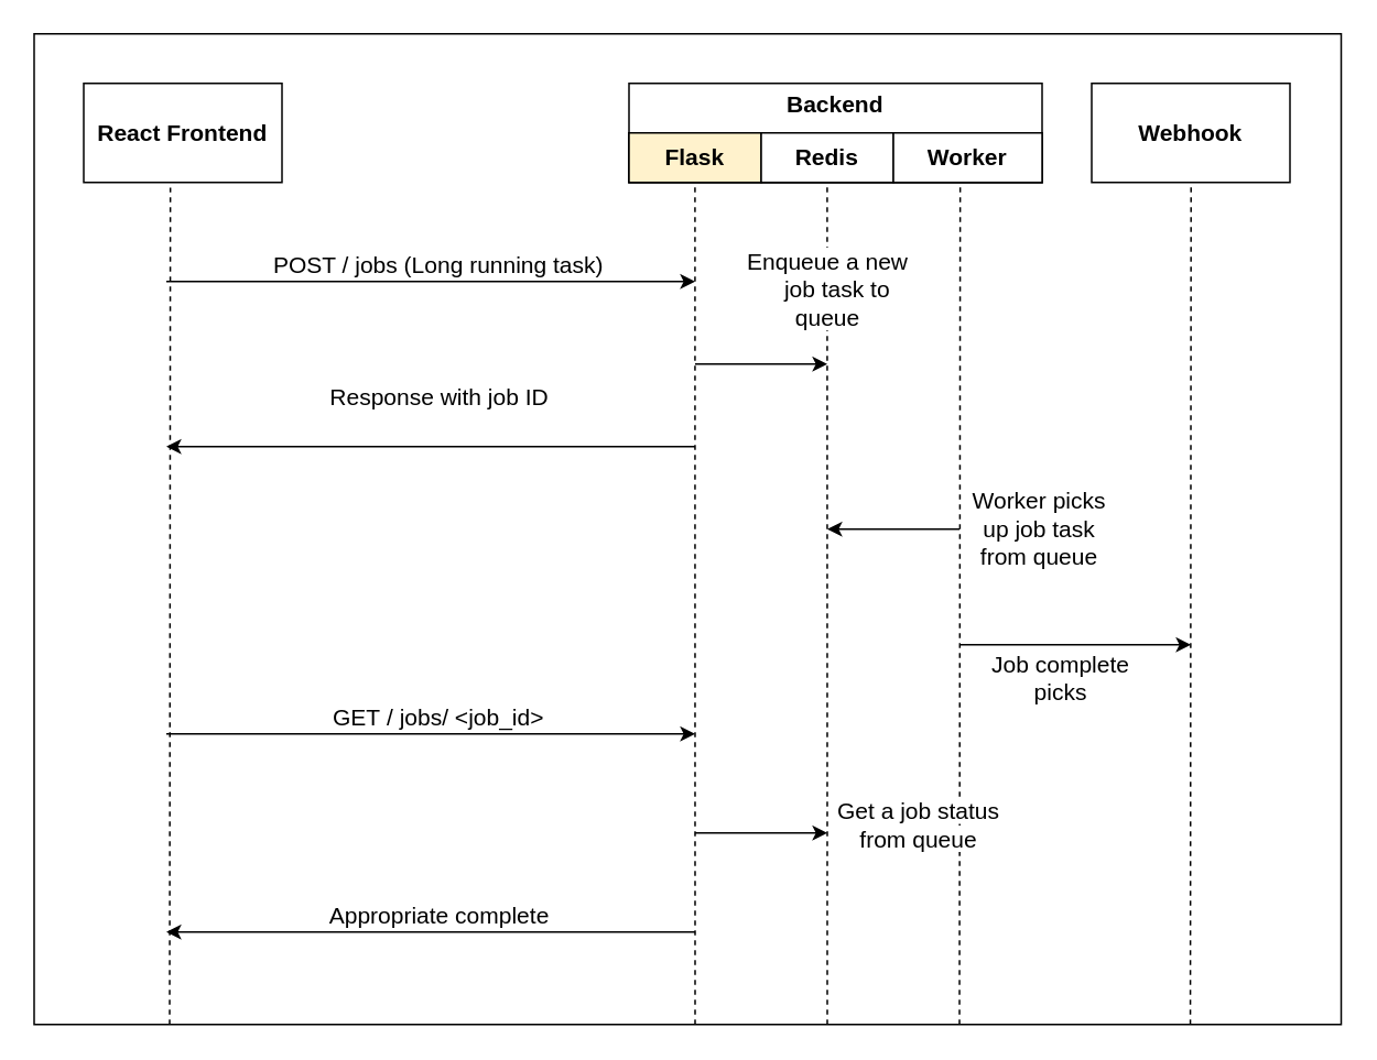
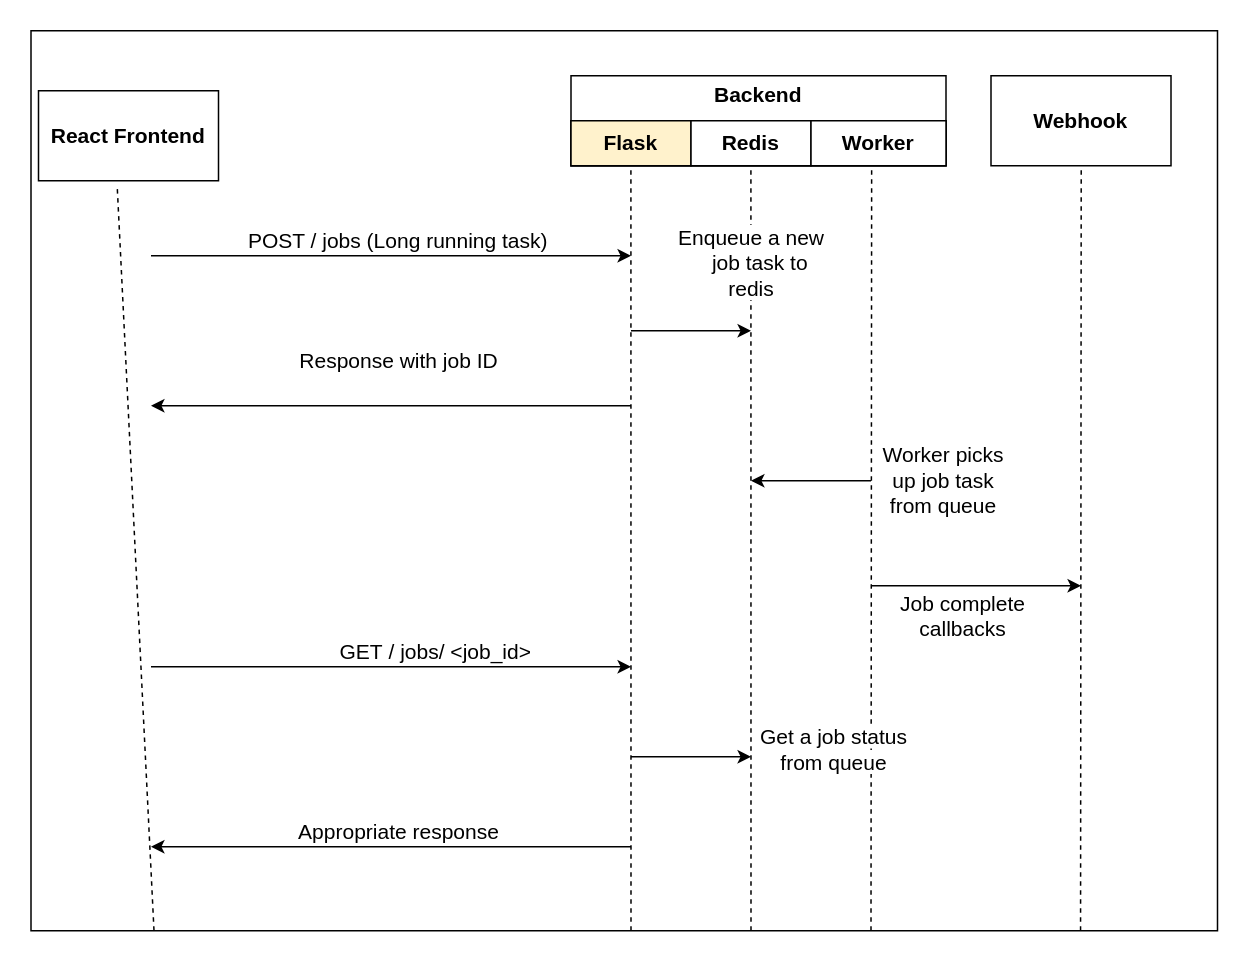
  <mxCell id="0" />
  <mxCell id="1" parent="0" />
  <mxCell id="2" value="" style="rounded=0;whiteSpace=wrap;html=1;fontSize=14;" vertex="1" parent="1"><mxGeometry x="20" y="20" width="791" height="600" as="geometry" /></mxCell>
- <mxCell id="3" value="&lt;font style=&quot;font-size: 14px&quot;&gt;React Frontend&lt;/font&gt;" style="rounded=0;whiteSpace=wrap;html=1;fontStyle=1" parent="1" vertex="1"><mxGeometry x="50" y="50" width="120" height="60" as="geometry" /></mxCell>
+ <mxCell id="3" value="&lt;font style=&quot;font-size: 14px&quot;&gt;React Frontend&lt;/font&gt;" style="rounded=0;whiteSpace=wrap;html=1;fontStyle=1" parent="1" vertex="1"><mxGeometry x="25" y="60" width="120" height="60" as="geometry" /></mxCell>
  <mxCell id="4" value="&lt;font style=&quot;font-size: 14px&quot;&gt;&lt;b&gt;Backend&lt;br&gt;&lt;/b&gt;&lt;br&gt;&lt;br&gt;&lt;/font&gt;" style="rounded=0;whiteSpace=wrap;html=1;align=center;" parent="1" vertex="1"><mxGeometry x="380" y="50" width="250" height="60" as="geometry" /></mxCell>
  <mxCell id="5" value="" style="rounded=0;whiteSpace=wrap;html=1;" parent="1" vertex="1"><mxGeometry x="380" y="80" width="250" height="30" as="geometry" /></mxCell>
  <mxCell id="6" value="&lt;font style=&quot;font-size: 14px&quot;&gt;Flask&lt;/font&gt;" style="rounded=0;whiteSpace=wrap;html=1;fontStyle=1;fillColor=#fff2cc;" parent="1" vertex="1"><mxGeometry x="380" y="80" width="80" height="30" as="geometry" /></mxCell>
  <mxCell id="7" value="&lt;font style=&quot;font-size: 14px&quot;&gt;Redis&lt;/font&gt;" style="rounded=0;whiteSpace=wrap;html=1;fontStyle=1" parent="1" vertex="1"><mxGeometry x="460" y="80" width="80" height="30" as="geometry" /></mxCell>
  <mxCell id="8" value="" style="endArrow=none;dashed=1;html=1;entryX=0.437;entryY=1.053;entryDx=0;entryDy=0;entryPerimeter=0;" parent="1" target="3" edge="1"><mxGeometry width="50" height="50" relative="1" as="geometry"><mxPoint x="102" y="620" as="sourcePoint" /><mxPoint x="370" y="160" as="targetPoint" /></mxGeometry></mxCell>
  <mxCell id="9" value="" style="endArrow=none;dashed=1;html=1;entryX=0.437;entryY=1.053;entryDx=0;entryDy=0;entryPerimeter=0;" parent="1" edge="1"><mxGeometry width="50" height="50" relative="1" as="geometry"><mxPoint x="420" y="620" as="sourcePoint" /><mxPoint x="419.94" y="110" as="targetPoint" /></mxGeometry></mxCell>
  <mxCell id="10" value="" style="endArrow=none;dashed=1;html=1;entryX=0.437;entryY=1.053;entryDx=0;entryDy=0;entryPerimeter=0;" parent="1" edge="1"><mxGeometry width="50" height="50" relative="1" as="geometry"><mxPoint x="500" y="620" as="sourcePoint" /><mxPoint x="499.94" y="110" as="targetPoint" /></mxGeometry></mxCell>
  <mxCell id="11" value="" style="endArrow=none;dashed=1;html=1;entryX=0.437;entryY=1.053;entryDx=0;entryDy=0;entryPerimeter=0;" parent="1" edge="1"><mxGeometry width="50" height="50" relative="1" as="geometry"><mxPoint x="580" y="620" as="sourcePoint" /><mxPoint x="580.44" y="110" as="targetPoint" /></mxGeometry></mxCell>
  <mxCell id="12" value="&lt;font style=&quot;font-size: 14px&quot;&gt;Worker&lt;/font&gt;" style="rounded=0;whiteSpace=wrap;html=1;fontStyle=1" parent="1" vertex="1"><mxGeometry x="540" y="80" width="90" height="30" as="geometry" /></mxCell>
  <mxCell id="13" value="" style="endArrow=classic;html=1;" parent="1" edge="1"><mxGeometry width="50" height="50" relative="1" as="geometry"><mxPoint x="100" y="170" as="sourcePoint" /><mxPoint x="420" y="170" as="targetPoint" /></mxGeometry></mxCell>
  <mxCell id="14" value="&lt;font style=&quot;font-size: 14px&quot;&gt;POST / jobs (Long running task)&lt;/font&gt;" style="text;html=1;strokeColor=none;fillColor=none;align=center;verticalAlign=middle;whiteSpace=wrap;rounded=0;" parent="1" vertex="1"><mxGeometry x="140" y="150" width="250" height="20" as="geometry" /></mxCell>
  <mxCell id="15" value="" style="endArrow=classic;html=1;" parent="1" edge="1"><mxGeometry width="50" height="50" relative="1" as="geometry"><mxPoint x="420" y="220" as="sourcePoint" /><mxPoint x="500" y="220" as="targetPoint" /></mxGeometry></mxCell>
- <mxCell id="16" value="&lt;font style=&quot;font-size: 14px ; background-color: rgb(255 , 255 , 255)&quot;&gt;Enqueue a new &lt;br&gt;&amp;nbsp; &amp;nbsp;job task to &lt;br&gt;queue&lt;/font&gt;" style="text;html=1;align=center;verticalAlign=middle;resizable=0;points=[];autosize=1;" parent="1" vertex="1"><mxGeometry x="445" y="150" width="110" height="50" as="geometry" /></mxCell>
+ <mxCell id="16" value="&lt;font style=&quot;font-size: 14px ; background-color: rgb(255 , 255 , 255)&quot;&gt;Enqueue a new &lt;br&gt;&amp;nbsp; &amp;nbsp;job task to &lt;br&gt;redis&lt;/font&gt;" style="text;html=1;align=center;verticalAlign=middle;resizable=0;points=[];autosize=1;" parent="1" vertex="1"><mxGeometry x="445" y="150" width="110" height="50" as="geometry" /></mxCell>
  <mxCell id="17" value="" style="endArrow=classic;html=1;" parent="1" edge="1"><mxGeometry width="50" height="50" relative="1" as="geometry"><mxPoint x="420" y="270" as="sourcePoint" /><mxPoint x="100" y="270" as="targetPoint" /></mxGeometry></mxCell>
  <mxCell id="18" value="&lt;font style=&quot;font-size: 14px&quot;&gt;Response with job ID&lt;/font&gt;" style="text;html=1;align=center;verticalAlign=middle;resizable=0;points=[];autosize=1;" parent="1" vertex="1"><mxGeometry x="190" y="230" width="150" height="20" as="geometry" /></mxCell>
  <mxCell id="19" value="" style="endArrow=classic;html=1;" parent="1" edge="1"><mxGeometry width="50" height="50" relative="1" as="geometry"><mxPoint x="580" y="320" as="sourcePoint" /><mxPoint x="500" y="320" as="targetPoint" /></mxGeometry></mxCell>
  <mxCell id="20" value="&lt;font style=&quot;font-size: 14px&quot;&gt;Worker picks up job task from queue&lt;/font&gt;" style="text;html=1;strokeColor=none;fillColor=none;align=center;verticalAlign=middle;whiteSpace=wrap;rounded=0;" parent="1" vertex="1"><mxGeometry x="587" y="280" width="83" height="80" as="geometry" /></mxCell>
  <mxCell id="21" style="edgeStyle=orthogonalEdgeStyle;rounded=0;orthogonalLoop=1;jettySize=auto;html=1;exitX=0.5;exitY=1;exitDx=0;exitDy=0;" parent="1" source="20" target="20" edge="1"><mxGeometry relative="1" as="geometry" /></mxCell>
  <mxCell id="22" value="" style="endArrow=classic;html=1;" parent="1" edge="1"><mxGeometry width="50" height="50" relative="1" as="geometry"><mxPoint x="100" y="444" as="sourcePoint" /><mxPoint x="420" y="444" as="targetPoint" /></mxGeometry></mxCell>
- <mxCell id="23" value="&lt;font style=&quot;font-size: 14px&quot;&gt;GET&amp;nbsp;/ jobs/ &amp;lt;job_id&amp;gt;&lt;/font&gt;" style="text;html=1;strokeColor=none;fillColor=none;align=center;verticalAlign=middle;whiteSpace=wrap;rounded=0;" parent="1" vertex="1"><mxGeometry x="140" y="424" width="250" height="20" as="geometry" /></mxCell>
+ <mxCell id="23" value="&lt;font style=&quot;font-size: 14px&quot;&gt;GET&amp;nbsp;/ jobs/ &amp;lt;job_id&amp;gt;&lt;/font&gt;" style="text;html=1;strokeColor=none;fillColor=none;align=center;verticalAlign=middle;whiteSpace=wrap;rounded=0;" parent="1" vertex="1"><mxGeometry x="165" y="424" width="250" height="20" as="geometry" /></mxCell>
  <mxCell id="24" value="" style="endArrow=classic;html=1;" parent="1" edge="1"><mxGeometry width="50" height="50" relative="1" as="geometry"><mxPoint x="420" y="504" as="sourcePoint" /><mxPoint x="500" y="504" as="targetPoint" /></mxGeometry></mxCell>
  <mxCell id="25" value="&lt;font style=&quot;font-size: 14px ; background-color: rgb(255 , 255 , 255)&quot;&gt;Get a job status &lt;br&gt;from queue&lt;/font&gt;" style="text;html=1;align=center;verticalAlign=middle;resizable=0;points=[];autosize=1;" parent="1" vertex="1"><mxGeometry x="500" y="484" width="110" height="30" as="geometry" /></mxCell>
  <mxCell id="26" value="" style="endArrow=classic;html=1;" parent="1" edge="1"><mxGeometry width="50" height="50" relative="1" as="geometry"><mxPoint x="420" y="564" as="sourcePoint" /><mxPoint x="100" y="564" as="targetPoint" /></mxGeometry></mxCell>
- <mxCell id="27" value="&lt;font style=&quot;font-size: 14px&quot;&gt;Appropriate complete&lt;/font&gt;" style="text;html=1;align=center;verticalAlign=middle;resizable=0;points=[];autosize=1;" parent="1" vertex="1"><mxGeometry x="190" y="544" width="150" height="20" as="geometry" /></mxCell>
+ <mxCell id="27" value="&lt;font style=&quot;font-size: 14px&quot;&gt;Appropriate response&lt;/font&gt;" style="text;html=1;align=center;verticalAlign=middle;resizable=0;points=[];autosize=1;" parent="1" vertex="1"><mxGeometry x="190" y="544" width="150" height="20" as="geometry" /></mxCell>
  <mxCell id="28" value="&lt;font style=&quot;font-size: 14px&quot;&gt;Webhook&lt;/font&gt;" style="rounded=0;whiteSpace=wrap;html=1;fontStyle=1" vertex="1" parent="1"><mxGeometry x="660" y="50" width="120" height="60" as="geometry" /></mxCell>
  <mxCell id="29" value="" style="endArrow=none;dashed=1;html=1;entryX=0.437;entryY=1.053;entryDx=0;entryDy=0;entryPerimeter=0;" edge="1" parent="1"><mxGeometry width="50" height="50" relative="1" as="geometry"><mxPoint x="719.71" y="620" as="sourcePoint" /><mxPoint x="720.15" y="110" as="targetPoint" /></mxGeometry></mxCell>
  <mxCell id="30" value="" style="endArrow=classic;html=1;" edge="1" parent="1"><mxGeometry width="50" height="50" relative="1" as="geometry"><mxPoint x="580" y="390" as="sourcePoint" /><mxPoint x="720" y="390" as="targetPoint" /></mxGeometry></mxCell>
- <mxCell id="31" value="&lt;font style=&quot;font-size: 14px;&quot;&gt;Job complete &lt;br&gt;picks&lt;/font&gt;" style="text;html=1;align=center;verticalAlign=middle;resizable=0;points=[];autosize=1;strokeColor=none;fillColor=none;" vertex="1" parent="1"><mxGeometry x="591" y="390" width="100" height="40" as="geometry" /></mxCell>
+ <mxCell id="31" value="&lt;font style=&quot;font-size: 14px;&quot;&gt;Job complete &lt;br&gt;callbacks&lt;/font&gt;" style="text;html=1;align=center;verticalAlign=middle;resizable=0;points=[];autosize=1;strokeColor=none;fillColor=none;" vertex="1" parent="1"><mxGeometry x="591" y="390" width="100" height="40" as="geometry" /></mxCell>
